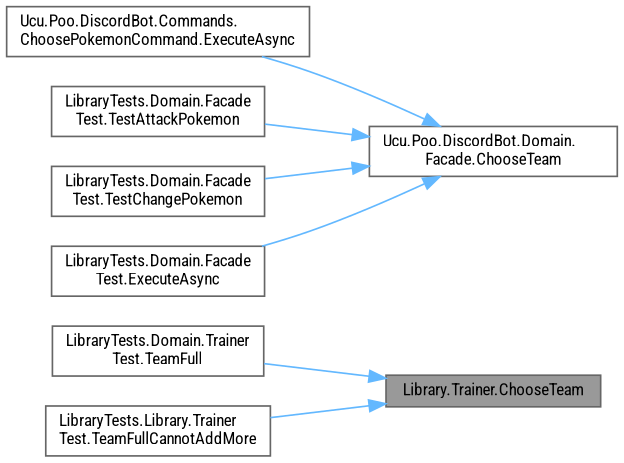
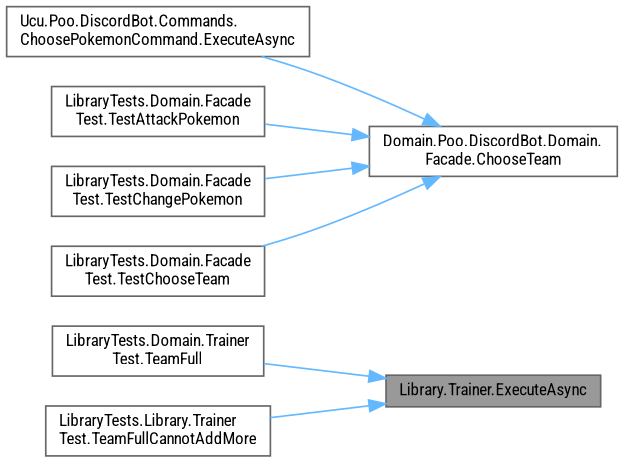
  digraph {
    fontname="Roboto Condensed"
    rankdir=RL
    node [color=grey40 fillcolor=white fontname="Roboto Condensed" fontsize=10 shape=box style=filled]
    edge [color=steelblue1 dir=back fontname="Roboto Condensed" fontsize=10 labelfontname=Helvetica labelfontsize=10 style=solid]
-   n1 [color=gray40 fillcolor=grey60 fontcolor=black height=0.2 label="Library.Trainer.ChooseTeam" width=0.4]
+   n1 [color=gray40 fillcolor=grey60 fontcolor=black height=0.2 label="Library.Trainer.ExecuteAsync" width=0.4]
    n2 [height=0.2 label="LibraryTests.Domain.Trainer\lTest.TeamFull" width=0.4]
    n3 [height=0.2 label="LibraryTests.Library.Trainer\lTest.TeamFullCannotAddMore" width=0.4]
-   n4 [height=0.2 label="Ucu.Poo.DiscordBot.Domain.\lFacade.ChooseTeam" width=0.4]
+   n4 [height=0.2 label="Domain.Poo.DiscordBot.Domain.\lFacade.ChooseTeam" width=0.4]
    n5 [height=0.2 label="Ucu.Poo.DiscordBot.Commands.\lChoosePokemonCommand.ExecuteAsync" width=0.4]
    n6 [height=0.2 label="LibraryTests.Domain.Facade\lTest.TestAttackPokemon" width=0.4]
    n7 [height=0.2 label="LibraryTests.Domain.Facade\lTest.TestChangePokemon" width=0.4]
-   n8 [height=0.2 label="LibraryTests.Domain.Facade\lTest.ExecuteAsync" width=0.4]
+   n8 [height=0.2 label="LibraryTests.Domain.Facade\lTest.TestChooseTeam" width=0.4]
    n1 -> n2
    n1 -> n3
    n4 -> n5
    n4 -> n6
    n4 -> n7
    n4 -> n8
  }
